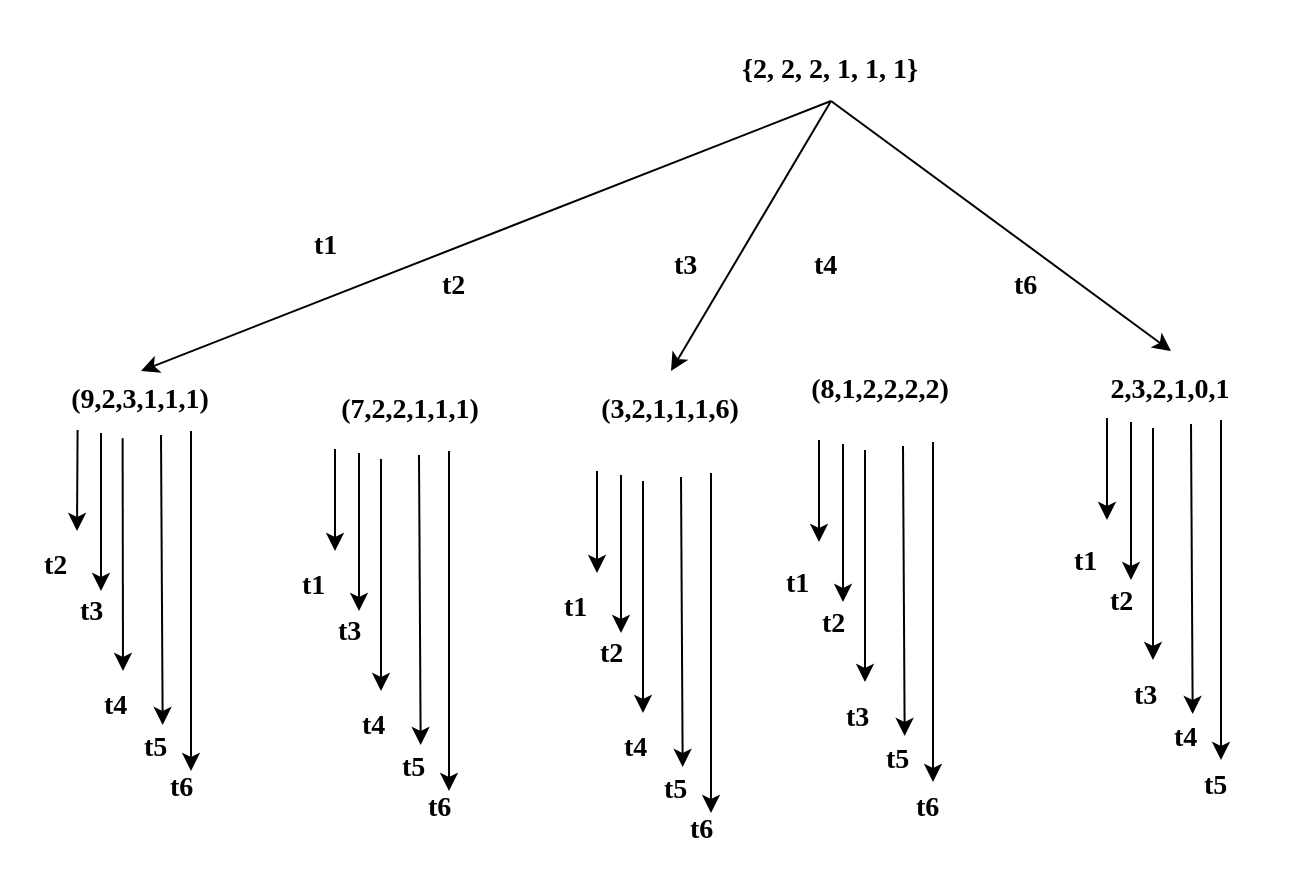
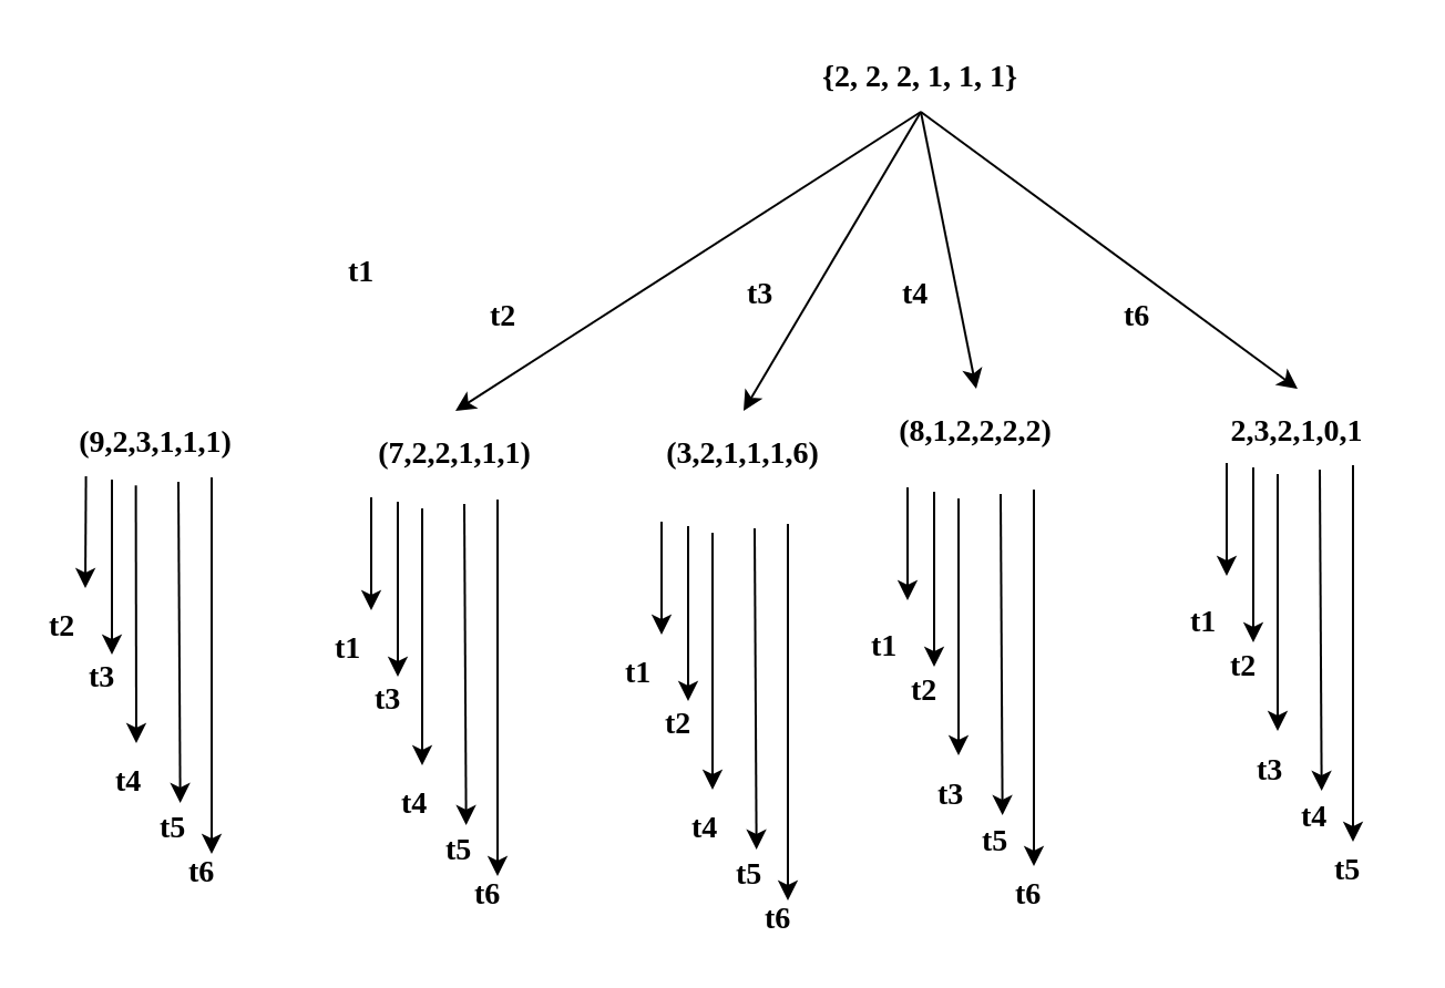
  <mxCell id="0" />
  <mxCell id="1" parent="0" />
  <mxCell id="2" value="&lt;p style=&quot;font-size: 14px;&quot;&gt;&lt;span id=&quot;docs-internal-guid-88d4480b-7fff-72d3-3cf6-0b007f849a1f&quot; style=&quot;font-size: 14px;&quot;&gt;&lt;span style=&quot;font-size: 14px;&quot;&gt;&lt;font style=&quot;font-size: 14px;&quot;&gt;{2, 2, 2, 1, 1, 1}&lt;/font&gt;&lt;/span&gt;&lt;/span&gt;&lt;br style=&quot;font-size: 14px;&quot;&gt;&lt;/p&gt;" style="text;html=1;strokeColor=none;fillColor=none;align=center;verticalAlign=middle;whiteSpace=wrap;rounded=0;fontFamily=Times New Roman;fontSize=14;fontStyle=1" vertex="1" parent="1"><mxGeometry x="365" y="20" width="100" height="30" as="geometry" /></mxCell>
  <mxCell id="3" value="&lt;span id=&quot;docs-internal-guid-e51a10cb-7fff-5a55-28a9-01892ebc4a13&quot; style=&quot;font-size: 14px;&quot;&gt;&lt;span style=&quot;font-size: 14px;&quot;&gt;(9,2,3,1,1,1)&lt;/span&gt;&lt;/span&gt;" style="text;html=1;strokeColor=none;fillColor=none;align=center;verticalAlign=middle;whiteSpace=wrap;rounded=0;fontFamily=Times New Roman;fontSize=14;fontStyle=1" vertex="1" parent="1"><mxGeometry x="20" y="185" width="100" height="30" as="geometry" /></mxCell>
  <mxCell id="4" value="&lt;span id=&quot;docs-internal-guid-053cdf14-7fff-852a-fa8c-a12729bdf300&quot; style=&quot;font-size: 14px;&quot;&gt;&lt;span style=&quot;font-size: 14px;&quot;&gt;(7,2,2,1,1,1)&lt;/span&gt;&lt;/span&gt;" style="text;html=1;strokeColor=none;fillColor=none;align=center;verticalAlign=middle;whiteSpace=wrap;rounded=0;fontFamily=Times New Roman;fontSize=14;fontStyle=1" vertex="1" parent="1"><mxGeometry x="170" y="185" width="70" height="40" as="geometry" /></mxCell>
  <mxCell id="5" value="&lt;span id=&quot;docs-internal-guid-af01a387-7fff-a906-8160-38dd7694aa48&quot; style=&quot;font-size: 14px;&quot;&gt;&lt;span style=&quot;font-size: 14px;&quot;&gt;(3,2,1,1,1,6)&lt;/span&gt;&lt;/span&gt;" style="text;html=1;strokeColor=none;fillColor=none;align=center;verticalAlign=middle;whiteSpace=wrap;rounded=0;fontFamily=Times New Roman;fontSize=14;fontStyle=1" vertex="1" parent="1"><mxGeometry x="290" y="185" width="90" height="40" as="geometry" /></mxCell>
  <mxCell id="6" value="&lt;span id=&quot;docs-internal-guid-1a4b46d2-7fff-cd5b-2d4f-2199b037d01c&quot; style=&quot;font-size: 14px;&quot;&gt;&lt;span style=&quot;font-size: 14px;&quot;&gt;(8,1,2,2,2,2)&lt;/span&gt;&lt;/span&gt;" style="text;html=1;strokeColor=none;fillColor=none;align=center;verticalAlign=middle;whiteSpace=wrap;rounded=0;fontFamily=Times New Roman;fontSize=14;fontStyle=1" vertex="1" parent="1"><mxGeometry x="410" y="175" width="60" height="40" as="geometry" /></mxCell>
  <mxCell id="7" value="&lt;span id=&quot;docs-internal-guid-ac8e5170-7fff-2159-ea92-af072ae184d9&quot; style=&quot;font-size: 14px;&quot;&gt;&lt;span style=&quot;font-size: 14px;&quot;&gt;2,3,2,1,0,1&lt;/span&gt;&lt;/span&gt;" style="text;html=1;strokeColor=none;fillColor=none;align=center;verticalAlign=middle;whiteSpace=wrap;rounded=0;fontFamily=Times New Roman;fontSize=14;fontStyle=1;labelBorderColor=none;" vertex="1" parent="1"><mxGeometry x="540" y="175" width="90" height="40" as="geometry" /></mxCell>
- <mxCell id="8" value="" style="endArrow=classic;html=1;exitX=0.5;exitY=1;exitDx=0;exitDy=0;entryX=0.5;entryY=0;entryDx=0;entryDy=0;fontFamily=Times New Roman;fontSize=14;fontStyle=1" edge="1" parent="1" source="2" target="3"><mxGeometry width="50" height="50" relative="1" as="geometry"><mxPoint x="10" y="275" as="sourcePoint" /><mxPoint x="60" y="225" as="targetPoint" /></mxGeometry></mxCell>
+ <mxCell id="9" value="" style="endArrow=classic;html=1;exitX=0.5;exitY=1;exitDx=0;exitDy=0;entryX=0.5;entryY=0;entryDx=0;entryDy=0;fontFamily=Times New Roman;fontSize=14;fontStyle=1" edge="1" parent="1" source="2" target="4"><mxGeometry width="50" height="50" relative="1" as="geometry"><mxPoint x="10" y="275" as="sourcePoint" /><mxPoint x="60" y="225" as="targetPoint" /></mxGeometry></mxCell>
  <mxCell id="10" value="" style="endArrow=classic;html=1;fontFamily=Times New Roman;fontSize=14;exitX=0.5;exitY=1;exitDx=0;exitDy=0;entryX=0.5;entryY=0;entryDx=0;entryDy=0;fontStyle=1" edge="1" parent="1" source="2" target="5"><mxGeometry width="50" height="50" relative="1" as="geometry"><mxPoint x="10" y="275" as="sourcePoint" /><mxPoint x="60" y="225" as="targetPoint" /></mxGeometry></mxCell>
+ <mxCell id="11" value="" style="endArrow=classic;html=1;fontFamily=Times New Roman;fontSize=14;exitX=0.5;exitY=1;exitDx=0;exitDy=0;entryX=0.5;entryY=0;entryDx=0;entryDy=0;fontStyle=1" edge="1" parent="1" source="2" target="6"><mxGeometry width="50" height="50" relative="1" as="geometry"><mxPoint x="10" y="275" as="sourcePoint" /><mxPoint x="60" y="225" as="targetPoint" /></mxGeometry></mxCell>
  <mxCell id="12" value="" style="endArrow=classic;html=1;fontFamily=Times New Roman;fontSize=14;exitX=0.5;exitY=1;exitDx=0;exitDy=0;entryX=0.5;entryY=0;entryDx=0;entryDy=0;fontStyle=1" edge="1" parent="1" source="2" target="7"><mxGeometry width="50" height="50" relative="1" as="geometry"><mxPoint x="70" y="275" as="sourcePoint" /><mxPoint x="120" y="225" as="targetPoint" /></mxGeometry></mxCell>
  <mxCell id="13" value="t1" style="text;html=1;resizable=0;points=[];autosize=1;align=left;verticalAlign=top;spacingTop=-4;fontSize=14;fontFamily=Times New Roman;fontStyle=1" vertex="1" parent="1"><mxGeometry x="155" y="112" width="30" height="20" as="geometry" /></mxCell>
  <mxCell id="14" value="t2" style="text;html=1;resizable=0;points=[];autosize=1;align=left;verticalAlign=top;spacingTop=-4;fontSize=14;fontFamily=Times New Roman;fontStyle=1" vertex="1" parent="1"><mxGeometry x="219" y="132" width="30" height="20" as="geometry" /></mxCell>
  <mxCell id="15" value="t3" style="text;html=1;resizable=0;points=[];autosize=1;align=left;verticalAlign=top;spacingTop=-4;fontSize=14;fontFamily=Times New Roman;fontStyle=1" vertex="1" parent="1"><mxGeometry x="335" y="122" width="30" height="20" as="geometry" /></mxCell>
  <mxCell id="16" value="t4" style="text;html=1;resizable=0;points=[];autosize=1;align=left;verticalAlign=top;spacingTop=-4;fontSize=14;fontFamily=Times New Roman;fontStyle=1" vertex="1" parent="1"><mxGeometry x="405" y="122" width="30" height="20" as="geometry" /></mxCell>
  <mxCell id="17" value="t6" style="text;html=1;resizable=0;points=[];autosize=1;align=left;verticalAlign=top;spacingTop=-4;fontSize=14;fontFamily=Times New Roman;fontStyle=1" vertex="1" parent="1"><mxGeometry x="505" y="132" width="30" height="20" as="geometry" /></mxCell>
  <mxCell id="18" value="" style="endArrow=classic;html=1;fontFamily=Times New Roman;fontSize=14;exitX=0.183;exitY=0.983;exitDx=0;exitDy=0;exitPerimeter=0;fontStyle=1" edge="1" parent="1" source="3"><mxGeometry width="50" height="50" relative="1" as="geometry"><mxPoint x="20" y="295" as="sourcePoint" /><mxPoint x="38" y="265" as="targetPoint" /></mxGeometry></mxCell>
  <mxCell id="19" value="" style="endArrow=classic;html=1;fontFamily=Times New Roman;fontSize=14;fontStyle=1" edge="1" parent="1"><mxGeometry width="50" height="50" relative="1" as="geometry"><mxPoint x="50" y="216" as="sourcePoint" /><mxPoint x="50" y="295" as="targetPoint" /></mxGeometry></mxCell>
  <mxCell id="20" value="" style="endArrow=classic;html=1;fontFamily=Times New Roman;fontSize=14;exitX=0.408;exitY=1.122;exitDx=0;exitDy=0;exitPerimeter=0;fontStyle=1" edge="1" parent="1" source="3"><mxGeometry width="50" height="50" relative="1" as="geometry"><mxPoint x="20" y="395" as="sourcePoint" /><mxPoint x="61" y="335" as="targetPoint" /></mxGeometry></mxCell>
  <mxCell id="21" value="" style="endArrow=classic;html=1;fontFamily=Times New Roman;fontSize=14;exitX=0.6;exitY=1.067;exitDx=0;exitDy=0;exitPerimeter=0;entryX=1.028;entryY=1;entryDx=0;entryDy=0;entryPerimeter=0;fontStyle=1" edge="1" parent="1" source="3" target="25"><mxGeometry width="50" height="50" relative="1" as="geometry"><mxPoint x="80" y="225" as="sourcePoint" /><mxPoint x="80" y="345" as="targetPoint" /></mxGeometry></mxCell>
  <mxCell id="22" value="" style="endArrow=classic;html=1;fontFamily=Times New Roman;fontSize=14;exitX=0.75;exitY=1;exitDx=0;exitDy=0;fontStyle=1" edge="1" parent="1" source="3"><mxGeometry width="50" height="50" relative="1" as="geometry"><mxPoint x="20" y="425" as="sourcePoint" /><mxPoint x="95" y="385" as="targetPoint" /></mxGeometry></mxCell>
  <mxCell id="23" value="t2" style="text;html=1;resizable=0;points=[];autosize=1;align=left;verticalAlign=top;spacingTop=-4;fontSize=14;fontFamily=Times New Roman;fontStyle=1" vertex="1" parent="1"><mxGeometry x="20" y="272" width="30" height="20" as="geometry" /></mxCell>
  <mxCell id="24" value="t3" style="text;html=1;resizable=0;points=[];autosize=1;align=left;verticalAlign=top;spacingTop=-4;fontSize=14;fontFamily=Times New Roman;fontStyle=1" vertex="1" parent="1"><mxGeometry x="38" y="295" width="30" height="20" as="geometry" /></mxCell>
  <mxCell id="25" value="t4" style="text;html=1;resizable=0;points=[];autosize=1;align=left;verticalAlign=top;spacingTop=-4;fontSize=14;fontFamily=Times New Roman;fontStyle=1" vertex="1" parent="1"><mxGeometry x="50" y="342" width="30" height="20" as="geometry" /></mxCell>
  <mxCell id="26" value="t5" style="text;html=1;resizable=0;points=[];autosize=1;align=left;verticalAlign=top;spacingTop=-4;fontSize=14;fontFamily=Times New Roman;fontStyle=1" vertex="1" parent="1"><mxGeometry x="70" y="363" width="30" height="20" as="geometry" /></mxCell>
  <mxCell id="27" value="t6" style="text;html=1;resizable=0;points=[];autosize=1;align=left;verticalAlign=top;spacingTop=-4;fontSize=14;fontFamily=Times New Roman;fontStyle=1" vertex="1" parent="1"><mxGeometry x="83" y="383" width="30" height="20" as="geometry" /></mxCell>
  <mxCell id="28" value="" style="endArrow=classic;html=1;fontFamily=Times New Roman;fontSize=14;exitX=0.183;exitY=0.983;exitDx=0;exitDy=0;exitPerimeter=0;fontStyle=1" edge="1" parent="1"><mxGeometry width="50" height="50" relative="1" as="geometry"><mxPoint x="167" y="224" as="sourcePoint" /><mxPoint x="167" y="275" as="targetPoint" /></mxGeometry></mxCell>
  <mxCell id="29" value="" style="endArrow=classic;html=1;fontFamily=Times New Roman;fontSize=14;fontStyle=1" edge="1" parent="1"><mxGeometry width="50" height="50" relative="1" as="geometry"><mxPoint x="179" y="226" as="sourcePoint" /><mxPoint x="179" y="305" as="targetPoint" /></mxGeometry></mxCell>
  <mxCell id="30" value="" style="endArrow=classic;html=1;fontFamily=Times New Roman;fontSize=14;exitX=0.408;exitY=1.122;exitDx=0;exitDy=0;exitPerimeter=0;fontStyle=1" edge="1" parent="1"><mxGeometry width="50" height="50" relative="1" as="geometry"><mxPoint x="190" y="229" as="sourcePoint" /><mxPoint x="190" y="345" as="targetPoint" /></mxGeometry></mxCell>
  <mxCell id="31" value="" style="endArrow=classic;html=1;fontFamily=Times New Roman;fontSize=14;exitX=0.6;exitY=1.067;exitDx=0;exitDy=0;exitPerimeter=0;entryX=1.028;entryY=1;entryDx=0;entryDy=0;entryPerimeter=0;fontStyle=1" edge="1" parent="1" target="35"><mxGeometry width="50" height="50" relative="1" as="geometry"><mxPoint x="209" y="227" as="sourcePoint" /><mxPoint x="209" y="355" as="targetPoint" /></mxGeometry></mxCell>
  <mxCell id="32" value="" style="endArrow=classic;html=1;fontFamily=Times New Roman;fontSize=14;exitX=0.75;exitY=1;exitDx=0;exitDy=0;fontStyle=1" edge="1" parent="1"><mxGeometry width="50" height="50" relative="1" as="geometry"><mxPoint x="224" y="225" as="sourcePoint" /><mxPoint x="224" y="395" as="targetPoint" /></mxGeometry></mxCell>
  <mxCell id="33" value="t1" style="text;html=1;resizable=0;points=[];autosize=1;align=left;verticalAlign=top;spacingTop=-4;fontSize=14;fontFamily=Times New Roman;fontStyle=1" vertex="1" parent="1"><mxGeometry x="149" y="282" width="30" height="20" as="geometry" /></mxCell>
  <mxCell id="34" value="t3" style="text;html=1;resizable=0;points=[];autosize=1;align=left;verticalAlign=top;spacingTop=-4;fontSize=14;fontFamily=Times New Roman;fontStyle=1" vertex="1" parent="1"><mxGeometry x="167" y="305" width="30" height="20" as="geometry" /></mxCell>
  <mxCell id="35" value="t4" style="text;html=1;resizable=0;points=[];autosize=1;align=left;verticalAlign=top;spacingTop=-4;fontSize=14;fontFamily=Times New Roman;fontStyle=1" vertex="1" parent="1"><mxGeometry x="179" y="352" width="30" height="20" as="geometry" /></mxCell>
  <mxCell id="36" value="t5" style="text;html=1;resizable=0;points=[];autosize=1;align=left;verticalAlign=top;spacingTop=-4;fontSize=14;fontFamily=Times New Roman;fontStyle=1" vertex="1" parent="1"><mxGeometry x="199" y="373" width="30" height="20" as="geometry" /></mxCell>
  <mxCell id="37" value="t6" style="text;html=1;resizable=0;points=[];autosize=1;align=left;verticalAlign=top;spacingTop=-4;fontSize=14;fontFamily=Times New Roman;fontStyle=1" vertex="1" parent="1"><mxGeometry x="212" y="393" width="30" height="20" as="geometry" /></mxCell>
  <mxCell id="38" value="" style="endArrow=classic;html=1;fontFamily=Times New Roman;fontSize=14;exitX=0.183;exitY=0.983;exitDx=0;exitDy=0;exitPerimeter=0;fontStyle=1" edge="1" parent="1"><mxGeometry width="50" height="50" relative="1" as="geometry"><mxPoint x="298" y="235" as="sourcePoint" /><mxPoint x="298" y="286" as="targetPoint" /></mxGeometry></mxCell>
  <mxCell id="39" value="" style="endArrow=classic;html=1;fontFamily=Times New Roman;fontSize=14;fontStyle=1" edge="1" parent="1"><mxGeometry width="50" height="50" relative="1" as="geometry"><mxPoint x="310" y="237" as="sourcePoint" /><mxPoint x="310" y="316" as="targetPoint" /></mxGeometry></mxCell>
  <mxCell id="40" value="" style="endArrow=classic;html=1;fontFamily=Times New Roman;fontSize=14;exitX=0.408;exitY=1.122;exitDx=0;exitDy=0;exitPerimeter=0;fontStyle=1" edge="1" parent="1"><mxGeometry width="50" height="50" relative="1" as="geometry"><mxPoint x="321" y="240" as="sourcePoint" /><mxPoint x="321" y="356" as="targetPoint" /></mxGeometry></mxCell>
  <mxCell id="41" value="" style="endArrow=classic;html=1;fontFamily=Times New Roman;fontSize=14;exitX=0.6;exitY=1.067;exitDx=0;exitDy=0;exitPerimeter=0;entryX=1.028;entryY=1;entryDx=0;entryDy=0;entryPerimeter=0;fontStyle=1" edge="1" parent="1" target="45"><mxGeometry width="50" height="50" relative="1" as="geometry"><mxPoint x="340" y="238" as="sourcePoint" /><mxPoint x="340" y="366" as="targetPoint" /></mxGeometry></mxCell>
  <mxCell id="42" value="" style="endArrow=classic;html=1;fontFamily=Times New Roman;fontSize=14;exitX=0.75;exitY=1;exitDx=0;exitDy=0;fontStyle=1" edge="1" parent="1"><mxGeometry width="50" height="50" relative="1" as="geometry"><mxPoint x="355" y="236" as="sourcePoint" /><mxPoint x="355" y="406" as="targetPoint" /></mxGeometry></mxCell>
  <mxCell id="43" value="t1" style="text;html=1;resizable=0;points=[];autosize=1;align=left;verticalAlign=top;spacingTop=-4;fontSize=14;fontFamily=Times New Roman;fontStyle=1" vertex="1" parent="1"><mxGeometry x="280" y="293" width="30" height="20" as="geometry" /></mxCell>
  <mxCell id="44" value="t2" style="text;html=1;resizable=0;points=[];autosize=1;align=left;verticalAlign=top;spacingTop=-4;fontSize=14;fontFamily=Times New Roman;fontStyle=1" vertex="1" parent="1"><mxGeometry x="298" y="316" width="30" height="20" as="geometry" /></mxCell>
  <mxCell id="45" value="t4" style="text;html=1;resizable=0;points=[];autosize=1;align=left;verticalAlign=top;spacingTop=-4;fontSize=14;fontFamily=Times New Roman;fontStyle=1" vertex="1" parent="1"><mxGeometry x="310" y="363" width="30" height="20" as="geometry" /></mxCell>
  <mxCell id="46" value="t5" style="text;html=1;resizable=0;points=[];autosize=1;align=left;verticalAlign=top;spacingTop=-4;fontSize=14;fontFamily=Times New Roman;fontStyle=1" vertex="1" parent="1"><mxGeometry x="330" y="384" width="30" height="20" as="geometry" /></mxCell>
  <mxCell id="47" value="t6" style="text;html=1;resizable=0;points=[];autosize=1;align=left;verticalAlign=top;spacingTop=-4;fontSize=14;fontFamily=Times New Roman;fontStyle=1" vertex="1" parent="1"><mxGeometry x="343" y="404" width="30" height="20" as="geometry" /></mxCell>
  <mxCell id="48" value="" style="endArrow=classic;html=1;fontFamily=Times New Roman;fontSize=14;exitX=0.183;exitY=0.983;exitDx=0;exitDy=0;exitPerimeter=0;fontStyle=1" edge="1" parent="1"><mxGeometry width="50" height="50" relative="1" as="geometry"><mxPoint x="409" y="219.5" as="sourcePoint" /><mxPoint x="409" y="270.5" as="targetPoint" /></mxGeometry></mxCell>
  <mxCell id="49" value="" style="endArrow=classic;html=1;fontFamily=Times New Roman;fontSize=14;fontStyle=1" edge="1" parent="1"><mxGeometry width="50" height="50" relative="1" as="geometry"><mxPoint x="421" y="221.5" as="sourcePoint" /><mxPoint x="421" y="300.5" as="targetPoint" /></mxGeometry></mxCell>
  <mxCell id="50" value="" style="endArrow=classic;html=1;fontFamily=Times New Roman;fontSize=14;exitX=0.408;exitY=1.122;exitDx=0;exitDy=0;exitPerimeter=0;fontStyle=1" edge="1" parent="1"><mxGeometry width="50" height="50" relative="1" as="geometry"><mxPoint x="432" y="224.5" as="sourcePoint" /><mxPoint x="432" y="340.5" as="targetPoint" /></mxGeometry></mxCell>
  <mxCell id="51" value="" style="endArrow=classic;html=1;fontFamily=Times New Roman;fontSize=14;exitX=0.6;exitY=1.067;exitDx=0;exitDy=0;exitPerimeter=0;entryX=1.028;entryY=1;entryDx=0;entryDy=0;entryPerimeter=0;fontStyle=1" edge="1" parent="1" target="54"><mxGeometry width="50" height="50" relative="1" as="geometry"><mxPoint x="451" y="222.5" as="sourcePoint" /><mxPoint x="451" y="350.5" as="targetPoint" /></mxGeometry></mxCell>
  <mxCell id="52" value="" style="endArrow=classic;html=1;fontFamily=Times New Roman;fontSize=14;exitX=0.75;exitY=1;exitDx=0;exitDy=0;fontStyle=1" edge="1" parent="1"><mxGeometry width="50" height="50" relative="1" as="geometry"><mxPoint x="466" y="220.5" as="sourcePoint" /><mxPoint x="466" y="390.5" as="targetPoint" /></mxGeometry></mxCell>
  <mxCell id="53" value="t2" style="text;html=1;resizable=0;points=[];autosize=1;align=left;verticalAlign=top;spacingTop=-4;fontSize=14;fontFamily=Times New Roman;fontStyle=1" vertex="1" parent="1"><mxGeometry x="409" y="300.5" width="30" height="20" as="geometry" /></mxCell>
  <mxCell id="54" value="t3" style="text;html=1;resizable=0;points=[];autosize=1;align=left;verticalAlign=top;spacingTop=-4;fontSize=14;fontFamily=Times New Roman;fontStyle=1" vertex="1" parent="1"><mxGeometry x="421" y="347.5" width="30" height="20" as="geometry" /></mxCell>
  <mxCell id="55" value="t5" style="text;html=1;resizable=0;points=[];autosize=1;align=left;verticalAlign=top;spacingTop=-4;fontSize=14;fontFamily=Times New Roman;fontStyle=1" vertex="1" parent="1"><mxGeometry x="441" y="368.5" width="30" height="20" as="geometry" /></mxCell>
  <mxCell id="56" value="t1" style="text;html=1;resizable=0;points=[];autosize=1;align=left;verticalAlign=top;spacingTop=-4;fontSize=14;fontFamily=Times New Roman;fontStyle=1" vertex="1" parent="1"><mxGeometry x="391" y="280.5" width="30" height="20" as="geometry" /></mxCell>
  <mxCell id="57" value="t6" style="text;html=1;resizable=0;points=[];autosize=1;align=left;verticalAlign=top;spacingTop=-4;fontSize=14;fontFamily=Times New Roman;fontStyle=1" vertex="1" parent="1"><mxGeometry x="456" y="393" width="30" height="20" as="geometry" /></mxCell>
  <mxCell id="58" value="" style="endArrow=classic;html=1;fontFamily=Times New Roman;fontSize=14;exitX=0.183;exitY=0.983;exitDx=0;exitDy=0;exitPerimeter=0;fontStyle=1" edge="1" parent="1"><mxGeometry width="50" height="50" relative="1" as="geometry"><mxPoint x="553" y="208.5" as="sourcePoint" /><mxPoint x="553" y="259.5" as="targetPoint" /></mxGeometry></mxCell>
  <mxCell id="59" value="" style="endArrow=classic;html=1;fontFamily=Times New Roman;fontSize=14;fontStyle=1" edge="1" parent="1"><mxGeometry width="50" height="50" relative="1" as="geometry"><mxPoint x="565" y="210.5" as="sourcePoint" /><mxPoint x="565" y="289.5" as="targetPoint" /></mxGeometry></mxCell>
  <mxCell id="60" value="" style="endArrow=classic;html=1;fontFamily=Times New Roman;fontSize=14;exitX=0.408;exitY=1.122;exitDx=0;exitDy=0;exitPerimeter=0;fontStyle=1" edge="1" parent="1"><mxGeometry width="50" height="50" relative="1" as="geometry"><mxPoint x="576" y="213.5" as="sourcePoint" /><mxPoint x="576" y="329.5" as="targetPoint" /></mxGeometry></mxCell>
  <mxCell id="61" value="" style="endArrow=classic;html=1;fontFamily=Times New Roman;fontSize=14;exitX=0.6;exitY=1.067;exitDx=0;exitDy=0;exitPerimeter=0;entryX=1.028;entryY=1;entryDx=0;entryDy=0;entryPerimeter=0;fontStyle=1" edge="1" parent="1" target="64"><mxGeometry width="50" height="50" relative="1" as="geometry"><mxPoint x="595" y="211.5" as="sourcePoint" /><mxPoint x="595" y="339.5" as="targetPoint" /></mxGeometry></mxCell>
  <mxCell id="62" value="" style="endArrow=classic;html=1;fontFamily=Times New Roman;fontSize=14;exitX=0.75;exitY=1;exitDx=0;exitDy=0;fontStyle=1" edge="1" parent="1"><mxGeometry width="50" height="50" relative="1" as="geometry"><mxPoint x="610" y="209.5" as="sourcePoint" /><mxPoint x="610" y="379.5" as="targetPoint" /></mxGeometry></mxCell>
  <mxCell id="63" value="t2" style="text;html=1;resizable=0;points=[];autosize=1;align=left;verticalAlign=top;spacingTop=-4;fontSize=14;fontFamily=Times New Roman;fontStyle=1" vertex="1" parent="1"><mxGeometry x="553" y="289.5" width="30" height="20" as="geometry" /></mxCell>
  <mxCell id="64" value="t3" style="text;html=1;resizable=0;points=[];autosize=1;align=left;verticalAlign=top;spacingTop=-4;fontSize=14;fontFamily=Times New Roman;fontStyle=1" vertex="1" parent="1"><mxGeometry x="565" y="336.5" width="30" height="20" as="geometry" /></mxCell>
  <mxCell id="65" value="t4" style="text;html=1;resizable=0;points=[];autosize=1;align=left;verticalAlign=top;spacingTop=-4;fontSize=14;fontFamily=Times New Roman;fontStyle=1" vertex="1" parent="1"><mxGeometry x="585" y="357.5" width="30" height="20" as="geometry" /></mxCell>
  <mxCell id="66" value="t1" style="text;html=1;resizable=0;points=[];autosize=1;align=left;verticalAlign=top;spacingTop=-4;fontSize=14;fontFamily=Times New Roman;fontStyle=1" vertex="1" parent="1"><mxGeometry x="535" y="269.5" width="30" height="20" as="geometry" /></mxCell>
  <mxCell id="67" value="t5" style="text;html=1;resizable=0;points=[];autosize=1;align=left;verticalAlign=top;spacingTop=-4;fontSize=14;fontFamily=Times New Roman;fontStyle=1" vertex="1" parent="1"><mxGeometry x="600" y="382" width="30" height="20" as="geometry" /></mxCell>
